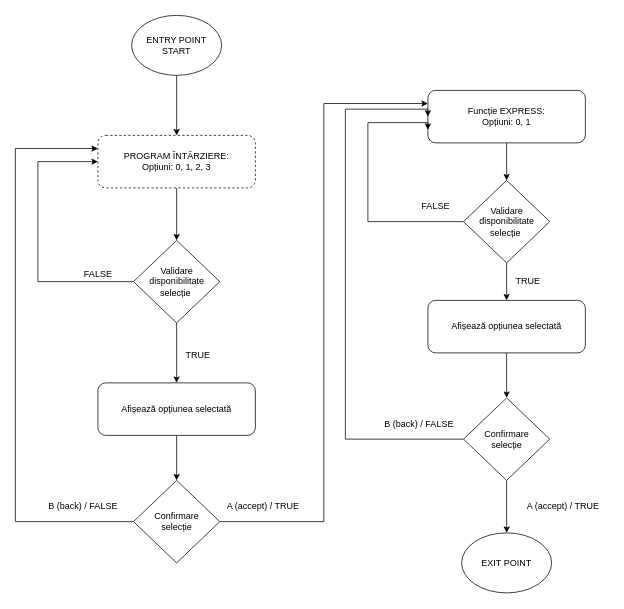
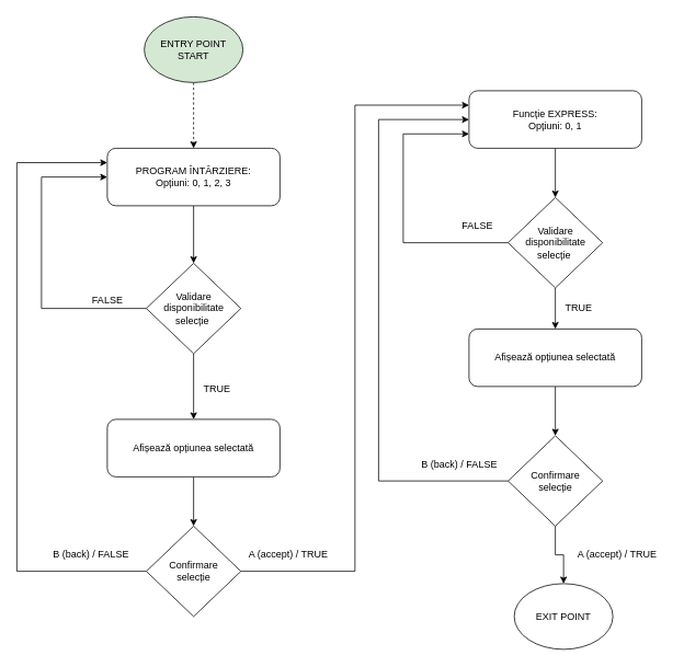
  <mxCell id="0" />
  <mxCell id="1" parent="0" />
  <mxCell id="2" style="edgeStyle=orthogonalEdgeStyle;rounded=0;orthogonalLoop=1;jettySize=auto;html=1;exitX=0.5;exitY=1;exitDx=0;exitDy=0;entryX=0.5;entryY=0;entryDx=0;entryDy=0;" edge="1" parent="1" source="3" target="6"><mxGeometry relative="1" as="geometry" /></mxCell>
- <mxCell id="3" value="PROGRAM ÎNTÂRZIERE:&lt;br&gt;Opțiuni: 0, 1, 2, 3" style="rounded=1;whiteSpace=wrap;html=1;dashed=1;" vertex="1" parent="1"><mxGeometry x="130" y="180" width="210" height="70" as="geometry" /></mxCell>
+ <mxCell id="3" value="PROGRAM ÎNTÂRZIERE:&lt;br&gt;Opțiuni: 0, 1, 2, 3" style="rounded=1;whiteSpace=wrap;html=1;" vertex="1" parent="1"><mxGeometry x="130" y="180" width="210" height="70" as="geometry" /></mxCell>
  <mxCell id="4" style="edgeStyle=orthogonalEdgeStyle;rounded=0;orthogonalLoop=1;jettySize=auto;html=1;exitX=0.5;exitY=1;exitDx=0;exitDy=0;entryX=0.5;entryY=0;entryDx=0;entryDy=0;" edge="1" parent="1" source="6" target="10"><mxGeometry relative="1" as="geometry" /></mxCell>
  <mxCell id="5" style="edgeStyle=orthogonalEdgeStyle;rounded=0;orthogonalLoop=1;jettySize=auto;html=1;exitX=0;exitY=0.5;exitDx=0;exitDy=0;entryX=0;entryY=0.5;entryDx=0;entryDy=0;" edge="1" parent="1" source="6" target="3"><mxGeometry relative="1" as="geometry"><mxPoint x="50" y="220" as="targetPoint" /><Array as="points"><mxPoint x="50" y="375" /><mxPoint x="50" y="215" /></Array></mxGeometry></mxCell>
  <mxCell id="6" value="Validare&lt;br&gt;disponibilitate selecție&amp;nbsp;" style="rhombus;whiteSpace=wrap;html=1;" vertex="1" parent="1"><mxGeometry x="177.5" y="320" width="115" height="110" as="geometry" /></mxCell>
- <mxCell id="7" style="edgeStyle=orthogonalEdgeStyle;rounded=0;orthogonalLoop=1;jettySize=auto;html=1;exitX=0.5;exitY=1;exitDx=0;exitDy=0;entryX=0.5;entryY=0;entryDx=0;entryDy=0;" edge="1" parent="1" source="8" target="3"><mxGeometry relative="1" as="geometry" /></mxCell>
- <mxCell id="8" value="ENTRY POINT&lt;br&gt;START" style="ellipse;whiteSpace=wrap;html=1;" vertex="1" parent="1"><mxGeometry x="175" y="20" width="120" height="80" as="geometry" /></mxCell>
+ <mxCell id="7" style="edgeStyle=orthogonalEdgeStyle;rounded=0;orthogonalLoop=1;jettySize=auto;html=1;exitX=0.5;exitY=1;exitDx=0;exitDy=0;entryX=0.5;entryY=0;entryDx=0;entryDy=0;dashed=1;" edge="1" parent="1" source="8" target="3"><mxGeometry relative="1" as="geometry" /></mxCell>
+ <mxCell id="8" value="ENTRY POINT&lt;br&gt;START" style="ellipse;whiteSpace=wrap;html=1;fillColor=#d5e8d4;" vertex="1" parent="1"><mxGeometry x="175" y="20" width="120" height="80" as="geometry" /></mxCell>
  <mxCell id="9" style="edgeStyle=orthogonalEdgeStyle;rounded=0;orthogonalLoop=1;jettySize=auto;html=1;exitX=0.5;exitY=1;exitDx=0;exitDy=0;entryX=0.5;entryY=0;entryDx=0;entryDy=0;" edge="1" parent="1" source="10" target="15"><mxGeometry relative="1" as="geometry" /></mxCell>
  <mxCell id="10" value="Afișează opțiunea selectată" style="rounded=1;whiteSpace=wrap;html=1;" vertex="1" parent="1"><mxGeometry x="130" y="510" width="210" height="70" as="geometry" /></mxCell>
  <mxCell id="11" value="TRUE" style="text;html=1;align=center;verticalAlign=middle;resizable=0;points=[];autosize=1;strokeColor=none;fillColor=none;" vertex="1" parent="1"><mxGeometry x="232.5" y="458" width="60" height="30" as="geometry" /></mxCell>
  <mxCell id="12" value="FALSE" style="text;html=1;align=center;verticalAlign=middle;resizable=0;points=[];autosize=1;strokeColor=none;fillColor=none;" vertex="1" parent="1"><mxGeometry x="100" y="350" width="60" height="30" as="geometry" /></mxCell>
  <mxCell id="13" style="edgeStyle=orthogonalEdgeStyle;rounded=0;orthogonalLoop=1;jettySize=auto;html=1;exitX=0;exitY=0.5;exitDx=0;exitDy=0;entryX=0;entryY=0.25;entryDx=0;entryDy=0;" edge="1" parent="1" source="15" target="3"><mxGeometry relative="1" as="geometry"><Array as="points"><mxPoint x="20" y="695" /><mxPoint x="20" y="198" /></Array></mxGeometry></mxCell>
  <mxCell id="14" style="edgeStyle=orthogonalEdgeStyle;rounded=0;orthogonalLoop=1;jettySize=auto;html=1;exitX=1;exitY=0.5;exitDx=0;exitDy=0;entryX=0;entryY=0.25;entryDx=0;entryDy=0;" edge="1" parent="1" source="15" target="17"><mxGeometry relative="1" as="geometry" /></mxCell>
  <mxCell id="15" value="Confirmare&lt;br&gt;selecție" style="rhombus;whiteSpace=wrap;html=1;" vertex="1" parent="1"><mxGeometry x="177.5" y="640" width="115" height="110" as="geometry" /></mxCell>
  <mxCell id="16" style="edgeStyle=orthogonalEdgeStyle;rounded=0;orthogonalLoop=1;jettySize=auto;html=1;exitX=0.5;exitY=1;exitDx=0;exitDy=0;entryX=0.5;entryY=0;entryDx=0;entryDy=0;" edge="1" parent="1" source="17" target="22"><mxGeometry relative="1" as="geometry" /></mxCell>
- <mxCell id="17" value="Funcție EXPRESS:&lt;br&gt;Opțiuni: 0, 1" style="rounded=1;whiteSpace=wrap;html=1;" vertex="1" parent="1"><mxGeometry x="570" y="120" width="210" height="70" as="geometry" /></mxCell>
+ <mxCell id="17" value="Funcție EXPRESS:&lt;br&gt;Opțiuni: 0, 1" style="rounded=1;whiteSpace=wrap;html=1;" vertex="1" parent="1"><mxGeometry x="570" y="110" width="210" height="70" as="geometry" /></mxCell>
  <mxCell id="18" value="A (accept) / TRUE" style="text;html=1;align=center;verticalAlign=middle;resizable=0;points=[];autosize=1;strokeColor=none;fillColor=none;" vertex="1" parent="1"><mxGeometry x="290" y="660" width="120" height="30" as="geometry" /></mxCell>
  <mxCell id="19" value="B (back) / FALSE" style="text;html=1;align=center;verticalAlign=middle;resizable=0;points=[];autosize=1;strokeColor=none;fillColor=none;" vertex="1" parent="1"><mxGeometry x="50" y="660" width="120" height="30" as="geometry" /></mxCell>
  <mxCell id="20" style="edgeStyle=orthogonalEdgeStyle;rounded=0;orthogonalLoop=1;jettySize=auto;html=1;exitX=0;exitY=0.5;exitDx=0;exitDy=0;entryX=0;entryY=0.75;entryDx=0;entryDy=0;" edge="1" parent="1" source="22" target="17"><mxGeometry relative="1" as="geometry"><Array as="points"><mxPoint x="490" y="295" /><mxPoint x="490" y="163" /></Array></mxGeometry></mxCell>
  <mxCell id="21" style="edgeStyle=orthogonalEdgeStyle;rounded=0;orthogonalLoop=1;jettySize=auto;html=1;exitX=0.5;exitY=1;exitDx=0;exitDy=0;entryX=0.5;entryY=0;entryDx=0;entryDy=0;" edge="1" parent="1" source="22" target="26"><mxGeometry relative="1" as="geometry" /></mxCell>
  <mxCell id="22" value="Validare&lt;br&gt;disponibilitate selecție&amp;nbsp;" style="rhombus;whiteSpace=wrap;html=1;" vertex="1" parent="1"><mxGeometry x="617.5" y="240" width="115" height="110" as="geometry" /></mxCell>
  <mxCell id="23" value="FALSE" style="text;html=1;align=center;verticalAlign=middle;resizable=0;points=[];autosize=1;strokeColor=none;fillColor=none;" vertex="1" parent="1"><mxGeometry x="550" y="260" width="60" height="30" as="geometry" /></mxCell>
  <mxCell id="24" value="TRUE" style="text;html=1;align=center;verticalAlign=middle;resizable=0;points=[];autosize=1;strokeColor=none;fillColor=none;" vertex="1" parent="1"><mxGeometry x="672.5" y="360" width="60" height="30" as="geometry" /></mxCell>
  <mxCell id="25" style="edgeStyle=orthogonalEdgeStyle;rounded=0;orthogonalLoop=1;jettySize=auto;html=1;exitX=0.5;exitY=1;exitDx=0;exitDy=0;entryX=0.5;entryY=0;entryDx=0;entryDy=0;" edge="1" parent="1" source="26" target="29"><mxGeometry relative="1" as="geometry" /></mxCell>
  <mxCell id="26" value="Afișează opțiunea selectată" style="rounded=1;whiteSpace=wrap;html=1;" vertex="1" parent="1"><mxGeometry x="570" y="400" width="210" height="70" as="geometry" /></mxCell>
  <mxCell id="27" style="edgeStyle=orthogonalEdgeStyle;rounded=0;orthogonalLoop=1;jettySize=auto;html=1;exitX=0;exitY=0.5;exitDx=0;exitDy=0;entryX=0;entryY=0.5;entryDx=0;entryDy=0;" edge="1" parent="1" source="29" target="17"><mxGeometry relative="1" as="geometry"><Array as="points"><mxPoint x="460" y="585" /><mxPoint x="460" y="145" /></Array></mxGeometry></mxCell>
  <mxCell id="28" style="edgeStyle=orthogonalEdgeStyle;rounded=0;orthogonalLoop=1;jettySize=auto;html=1;exitX=0.5;exitY=1;exitDx=0;exitDy=0;entryX=0.5;entryY=0;entryDx=0;entryDy=0;" edge="1" parent="1" source="29" target="31"><mxGeometry relative="1" as="geometry" /></mxCell>
  <mxCell id="29" value="Confirmare&lt;br&gt;selecție" style="rhombus;whiteSpace=wrap;html=1;" vertex="1" parent="1"><mxGeometry x="617.5" y="530" width="115" height="110" as="geometry" /></mxCell>
  <mxCell id="30" value="B (back) / FALSE" style="text;html=1;align=center;verticalAlign=middle;resizable=0;points=[];autosize=1;strokeColor=none;fillColor=none;" vertex="1" parent="1"><mxGeometry x="497.5" y="550" width="120" height="30" as="geometry" /></mxCell>
- <mxCell id="31" value="EXIT POINT" style="ellipse;whiteSpace=wrap;html=1;" vertex="1" parent="1"><mxGeometry x="615" y="710" width="120" height="80" as="geometry" /></mxCell>
+ <mxCell id="31" value="EXIT POINT" style="ellipse;whiteSpace=wrap;html=1;" vertex="1" parent="1"><mxGeometry x="625" y="710" width="120" height="80" as="geometry" /></mxCell>
  <mxCell id="32" value="A (accept) / TRUE" style="text;html=1;align=center;verticalAlign=middle;resizable=0;points=[];autosize=1;strokeColor=none;fillColor=none;" vertex="1" parent="1"><mxGeometry x="690" y="660" width="120" height="30" as="geometry" /></mxCell>
